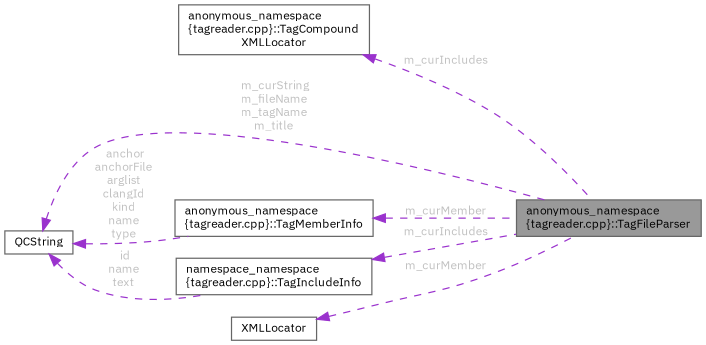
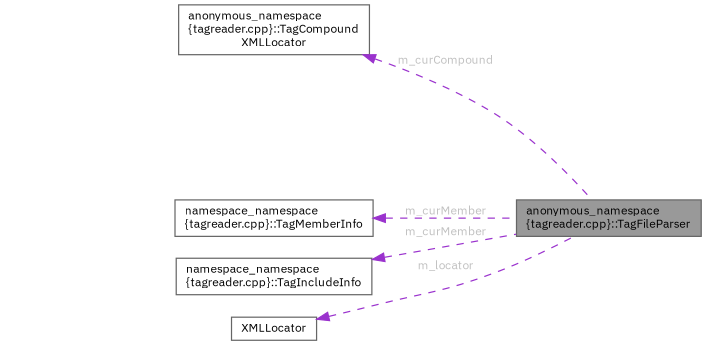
  digraph {
    fontname="IBM Plex Sans"
    rankdir=LR
    node [color=gray40 fillcolor=white fontname="IBM Plex Sans" fontsize=10 shape=box style=filled]
    edge [color=darkorchid3 dir=back fontcolor=grey fontname="IBM Plex Sans" fontsize=10 labelfontname=Helvetica labelfontsize=10 style=dashed]
    n1 [fillcolor=grey60 fontcolor=black height=0.2 label="anonymous_namespace\l\{tagreader.cpp\}::TagFileParser" width=0.4]
    n2 [height=0.2 label="anonymous_namespace\l\{tagreader.cpp\}::TagCompound\lXMLLocator" width=0.4]
-   n3 [height=0.2 label="anonymous_namespace\l\{tagreader.cpp\}::TagMemberInfo" width=0.4]
-   n4 [height=0.2 label=QCString width=0.4]
+   n3 [height=0.2 label="namespace_namespace\l\{tagreader.cpp\}::TagMemberInfo" width=0.4]
    n5 [height=0.2 label="namespace_namespace\l\{tagreader.cpp\}::TagIncludeInfo" width=0.4]
    n6 [height=0.2 label=XMLLocator width=0.4]
-   n2 -> n1 [label=" m_curIncludes"]
+   n2 -> n1 [label=" m_curCompound"]
    n3 -> n1 [label=" m_curMember"]
-   n4 -> n1 [label=" m_curString\nm_fileName\nm_tagName\nm_title"]
-   n4 -> n3 [label=" anchor\nanchorFile\narglist\nclangId\nkind\nname\ntype"]
-   n4 -> n5 [label=" id\nname\ntext"]
-   n5 -> n1 [label=" m_curIncludes"]
-   n6 -> n1 [label=" m_curMember"]
+   n5 -> n1 [label=" m_curMember"]
+   n6 -> n1 [label=" m_locator"]
  }
